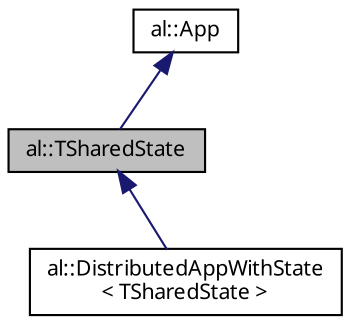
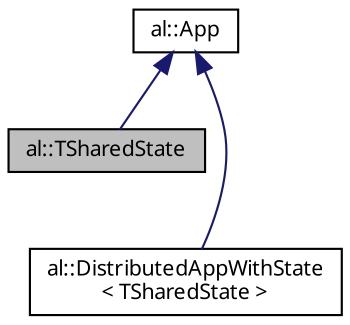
  digraph {
    node [color=black fontname="FreeSans.ttf" fontsize=10 shape=record]
    edge [color=midnightblue dir=back fontname="FreeSans.ttf" fontsize=10 labelfontname="FreeSans.ttf" labelfontsize=10 style=solid]
    n1 [fillcolor=grey75 fontcolor=black height=0.2 label="al::TSharedState" style=filled width=0.4]
    n2 [height=0.2 label="al::DistributedAppWithState\l\< TSharedState \>" width=0.4]
    n3 [height=0.2 label="al::App" width=0.4]
-   n1 -> n2
+   n3 -> n2
    n3 -> n1
  }
